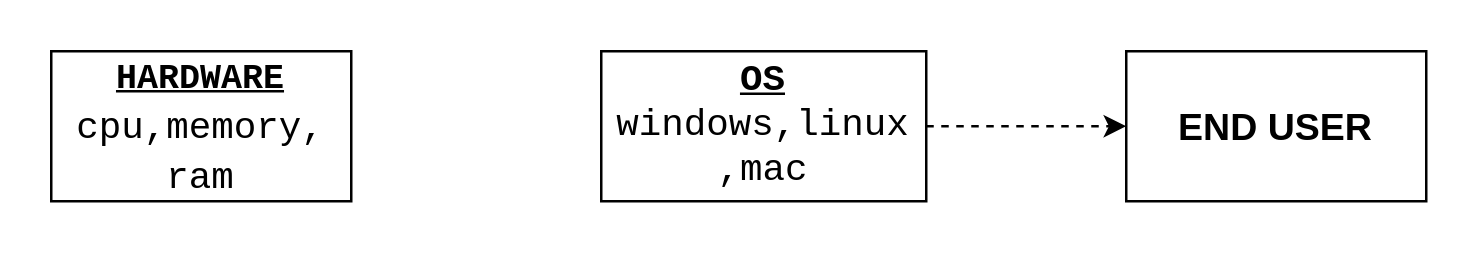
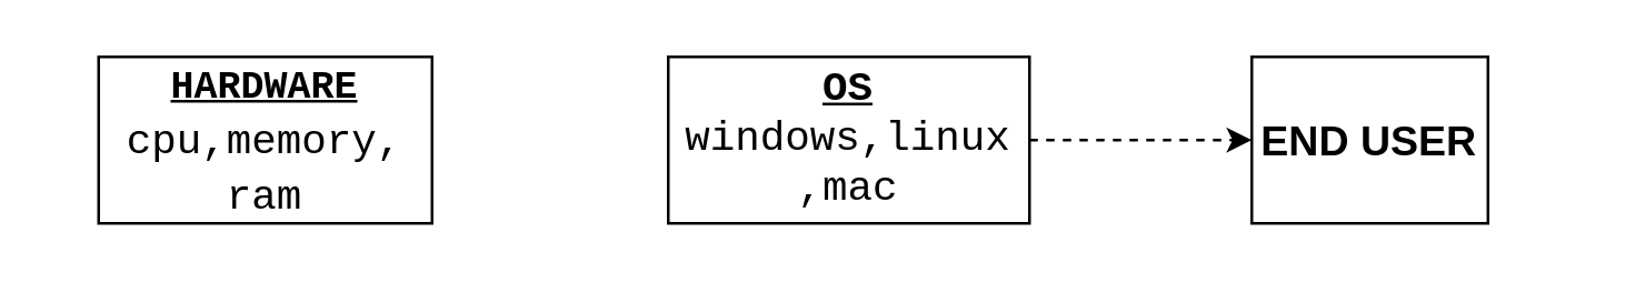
  <mxCell id="0" />
  <mxCell id="1" parent="0" />
  <mxCell id="2" value="" style="edgeStyle=none;html=1;strokeColor=#FFFFFF;" parent="1" source="3" target="5" edge="1"><mxGeometry relative="1" as="geometry" /></mxCell>
- <mxCell id="3" value="&lt;font face=&quot;Courier New&quot;&gt;&lt;u&gt;&lt;b&gt;&lt;font style=&quot;font-size: 14px&quot;&gt;HARDWARE&lt;/font&gt;&lt;/b&gt;&lt;/u&gt;&lt;br&gt;cpu,memory, ram&lt;/font&gt;" style="whiteSpace=wrap;html=1;fontSize=15;" parent="1" vertex="1"><mxGeometry x="20" y="20" width="120" height="60" as="geometry" /></mxCell>
+ <mxCell id="3" value="&lt;font face=&quot;Courier New&quot;&gt;&lt;u&gt;&lt;b&gt;&lt;font style=&quot;font-size: 14px&quot;&gt;HARDWARE&lt;/font&gt;&lt;/b&gt;&lt;/u&gt;&lt;br&gt;cpu,memory, ram&lt;/font&gt;" style="whiteSpace=wrap;html=1;fontSize=15;" parent="1" vertex="1"><mxGeometry x="35" y="20" width="120" height="60" as="geometry" /></mxCell>
  <mxCell id="4" value="" style="edgeStyle=none;html=1;dashed=1;" parent="1" source="5" target="6" edge="1"><mxGeometry relative="1" as="geometry" /></mxCell>
  <mxCell id="5" value="&lt;font style=&quot;font-size: 15px&quot; face=&quot;Courier New&quot;&gt;&lt;u&gt;&lt;b&gt;OS&lt;/b&gt;&lt;/u&gt;&lt;br&gt;windows,linux&lt;br&gt;,mac&lt;/font&gt;" style="whiteSpace=wrap;html=1;" parent="1" vertex="1"><mxGeometry x="240" y="20" width="130" height="60" as="geometry" /></mxCell>
- <mxCell id="6" value="&lt;font style=&quot;font-size: 15px&quot;&gt;&lt;b&gt;END USER&lt;/b&gt;&lt;/font&gt;" style="whiteSpace=wrap;html=1;" parent="1" vertex="1"><mxGeometry x="450" y="20" width="120" height="60" as="geometry" /></mxCell>
+ <mxCell id="6" value="&lt;font style=&quot;font-size: 15px&quot;&gt;&lt;b&gt;END USER&lt;/b&gt;&lt;/font&gt;" style="whiteSpace=wrap;html=1;" parent="1" vertex="1"><mxGeometry x="450" y="20" width="85" height="60" as="geometry" /></mxCell>
